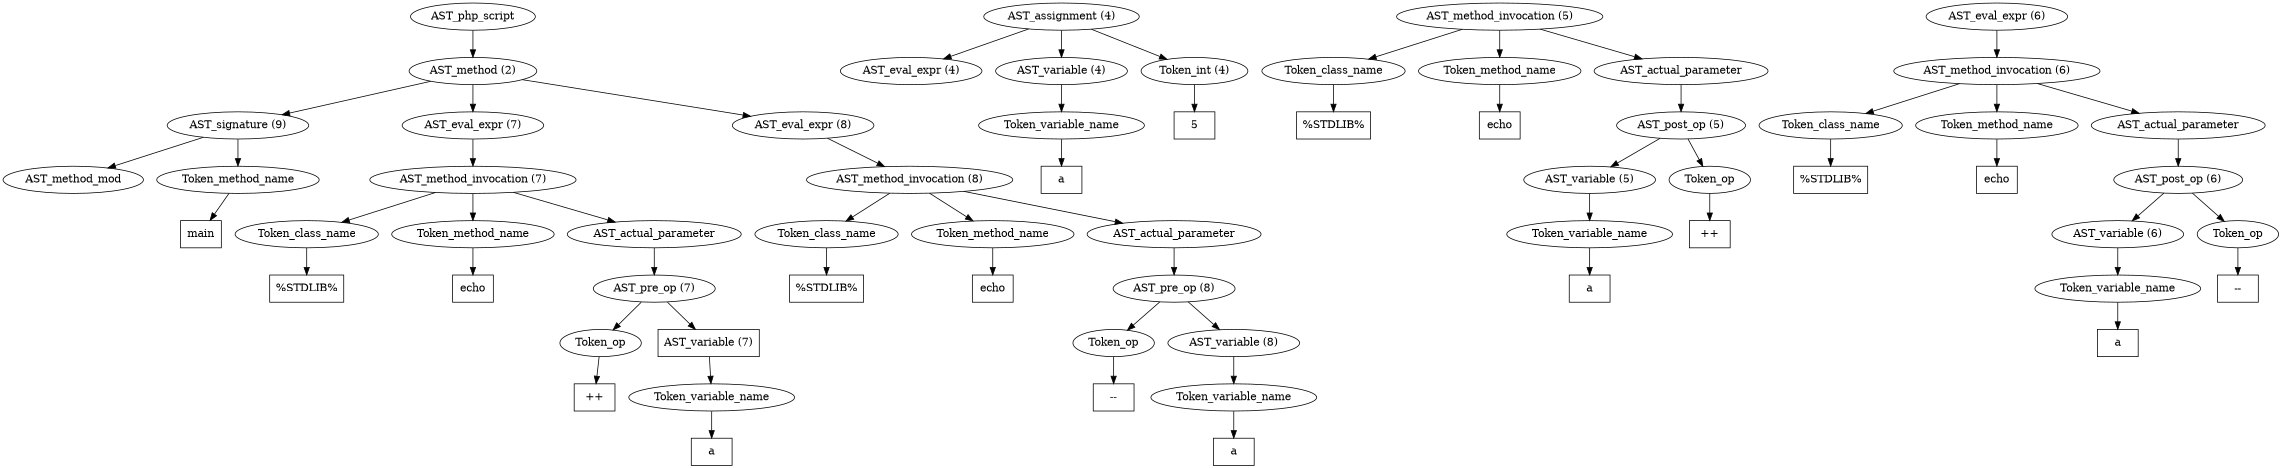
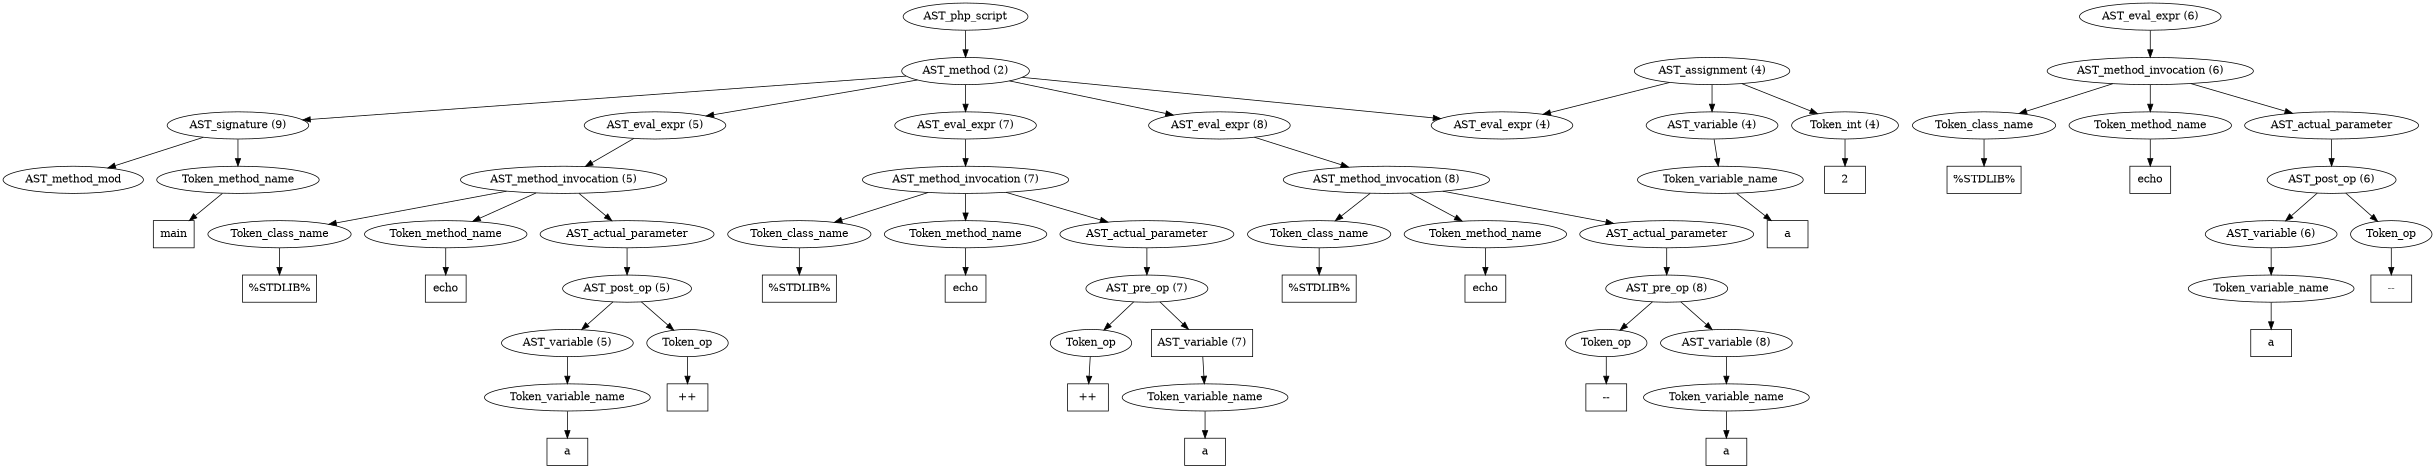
  digraph {
    n1 [label=AST_php_script]
    n2 [label="AST_method (2)"]
    n3 [label="AST_signature (9)"]
    n4 [label="AST_eval_expr (4)"]
+   n5 [label="AST_eval_expr (5)"]
    n6 [label="AST_eval_expr (7)"]
    n7 [label="AST_eval_expr (8)"]
    n8 [label=AST_method_mod]
    n9 [label=Token_method_name]
    n10 [label="AST_method_invocation (5)"]
    n11 [label="AST_eval_expr (6)"]
    n12 [label="AST_method_invocation (6)"]
    n13 [label="AST_method_invocation (7)"]
    n14 [label="AST_method_invocation (8)"]
    n15 [label=main shape=box]
    n16 [label="AST_assignment (4)"]
    n17 [label="AST_variable (4)"]
    n18 [label="Token_int (4)"]
    n19 [label=Token_variable_name]
-   n20 [label=5 shape=box]
+   n20 [label=2 shape=box]
    n21 [label=a shape=box]
    n22 [label=Token_class_name]
    n23 [label=Token_method_name]
    n24 [label=AST_actual_parameter]
    n25 [label="%STDLIB%" shape=box]
    n26 [label=echo shape=box]
    n27 [label="AST_post_op (5)"]
    n28 [label="AST_variable (5)"]
    n29 [label=Token_op]
    n30 [label=Token_variable_name]
    n31 [label="++" shape=box]
    n32 [label=a shape=box]
    n33 [label=Token_class_name]
    n34 [label=Token_method_name]
    n35 [label=AST_actual_parameter]
    n36 [label="%STDLIB%" shape=box]
    n37 [label=echo shape=box]
    n38 [label="AST_post_op (6)"]
    n39 [label="AST_variable (6)"]
    n40 [label=Token_op]
    n41 [label=Token_variable_name]
    n42 [label="--" shape=box]
    n43 [label=a shape=box]
    n44 [label=Token_class_name]
    n45 [label=Token_method_name]
    n46 [label=AST_actual_parameter]
    n47 [label="%STDLIB%" shape=box]
    n48 [label=echo shape=box]
    n49 [label="AST_pre_op (7)"]
    n50 [label=Token_op]
    n51 [label="AST_variable (7)" shape=box]
    n52 [label="++" shape=box]
    n53 [label=Token_variable_name]
    n54 [label=a shape=box]
    n55 [label=Token_class_name]
    n56 [label=Token_method_name]
    n57 [label=AST_actual_parameter]
    n58 [label="%STDLIB%" shape=box]
    n59 [label=echo shape=box]
    n60 [label="AST_pre_op (8)"]
    n61 [label=Token_op]
    n62 [label="AST_variable (8)"]
    n63 [label="--" shape=box]
    n64 [label=Token_variable_name]
    n65 [label=a shape=box]
    n1 -> n2
    n2 -> n3
+   n2 -> n4
+   n2 -> n5
    n2 -> n6
    n2 -> n7
    n3 -> n8
    n3 -> n9
+   n5 -> n10
    n6 -> n13
    n7 -> n14
    n9 -> n15
    n10 -> n22
    n10 -> n23
    n10 -> n24
    n11 -> n12
    n12 -> n33
    n12 -> n34
    n12 -> n35
    n13 -> n44
    n13 -> n45
    n13 -> n46
    n14 -> n55
    n14 -> n56
    n14 -> n57
    n16 -> n4
    n16 -> n17
    n16 -> n18
    n17 -> n19
    n18 -> n20
    n19 -> n21
    n22 -> n25
    n23 -> n26
    n24 -> n27
    n27 -> n28
    n27 -> n29
    n28 -> n30
    n29 -> n31
    n30 -> n32
    n33 -> n36
    n34 -> n37
    n35 -> n38
    n38 -> n39
    n38 -> n40
    n39 -> n41
    n40 -> n42
    n41 -> n43
    n44 -> n47
    n45 -> n48
    n46 -> n49
    n49 -> n50
    n49 -> n51
    n50 -> n52
    n51 -> n53
    n53 -> n54
    n55 -> n58
    n56 -> n59
    n57 -> n60
    n60 -> n61
    n60 -> n62
    n61 -> n63
    n62 -> n64
    n64 -> n65
  }
